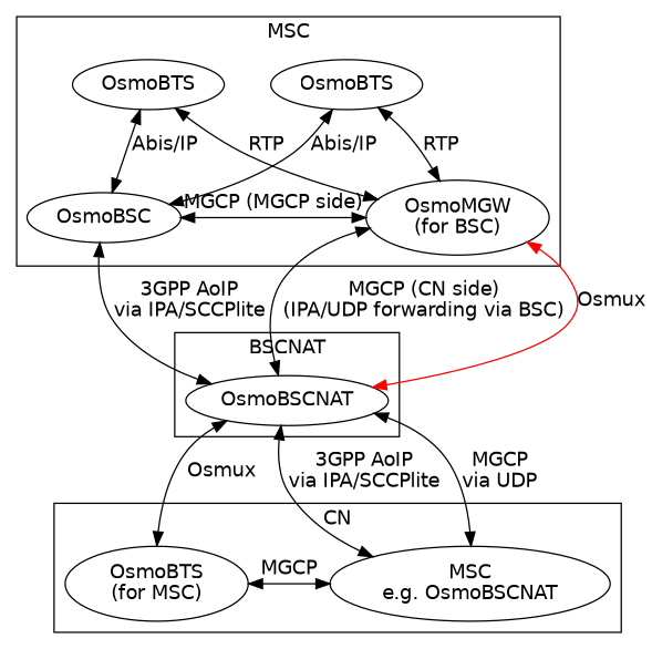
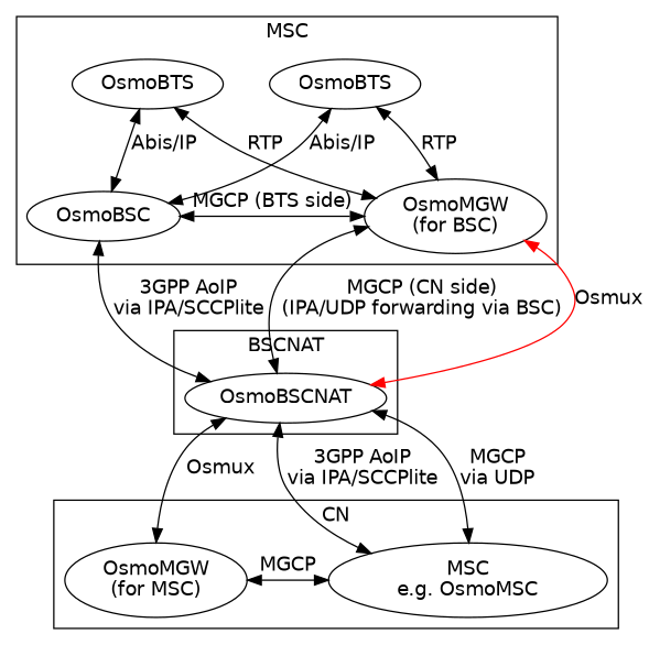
  digraph {
    fontname="DejaVu Sans"
    rankdir=TB
    node [fontname="DejaVu Sans"]
    edge [dir=both fontname="DejaVu Sans"]
    OsmoBSC
    n2 [label="OsmoMGW\n(for BSC)"]
    n3 [label=OsmoBTS]
    n4 [label=OsmoBTS]
    OsmoBSCNAT
-   n6 [label="OsmoBTS\n(for MSC)"]
-   n7 [label="MSC\ne.g. OsmoBSCNAT"]
+   n6 [label="OsmoMGW\n(for MSC)"]
+   n7 [label="MSC\ne.g. OsmoMSC"]
    subgraph cluster_1 {
      label=MSC
      n3
      n4
      subgraph sub_2 {
        label=RAN
        rank=same
        OsmoBSC
        n2
      }
    }
    subgraph cluster_3 {
      label=BSCNAT
      OsmoBSCNAT
    }
    subgraph cluster_4 {
      label=CN
      subgraph sub_5 {
        label=CN
        rank=same
        n6
        n7
      }
    }
-   OsmoBSC -> n2 [label="MGCP (MGCP side)"]
+   OsmoBSC -> n2 [label="MGCP (BTS side)"]
    OsmoBSC -> OsmoBSCNAT [label="3GPP AoIP\nvia IPA/SCCPlite"]
    n2 -> OsmoBSCNAT [color=red label=Osmux]
    n2 -> OsmoBSCNAT [label="MGCP (CN side)\n(IPA/UDP forwarding via BSC)"]
    n3 -> OsmoBSC [label="Abis/IP"]
    n3 -> n2 [label=RTP]
    n4 -> OsmoBSC [label="Abis/IP"]
    n4 -> n2 [label=RTP]
    OsmoBSCNAT -> n6 [label=Osmux]
    OsmoBSCNAT -> n7 [label="3GPP AoIP\nvia IPA/SCCPlite"]
    OsmoBSCNAT -> n7 [label="MGCP\nvia UDP"]
    n7 -> n6 [label=MGCP]
  }
